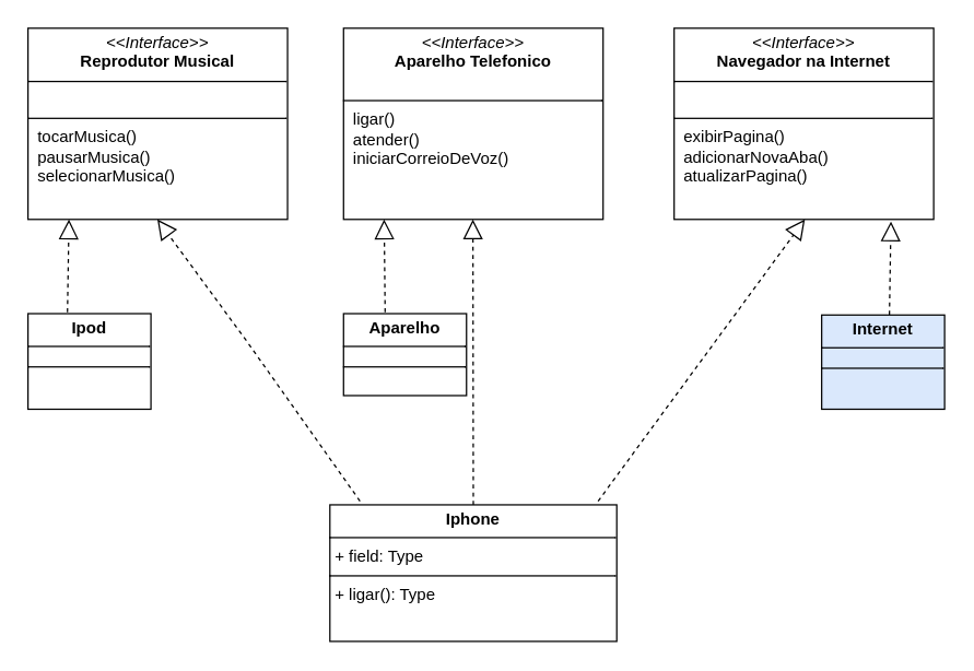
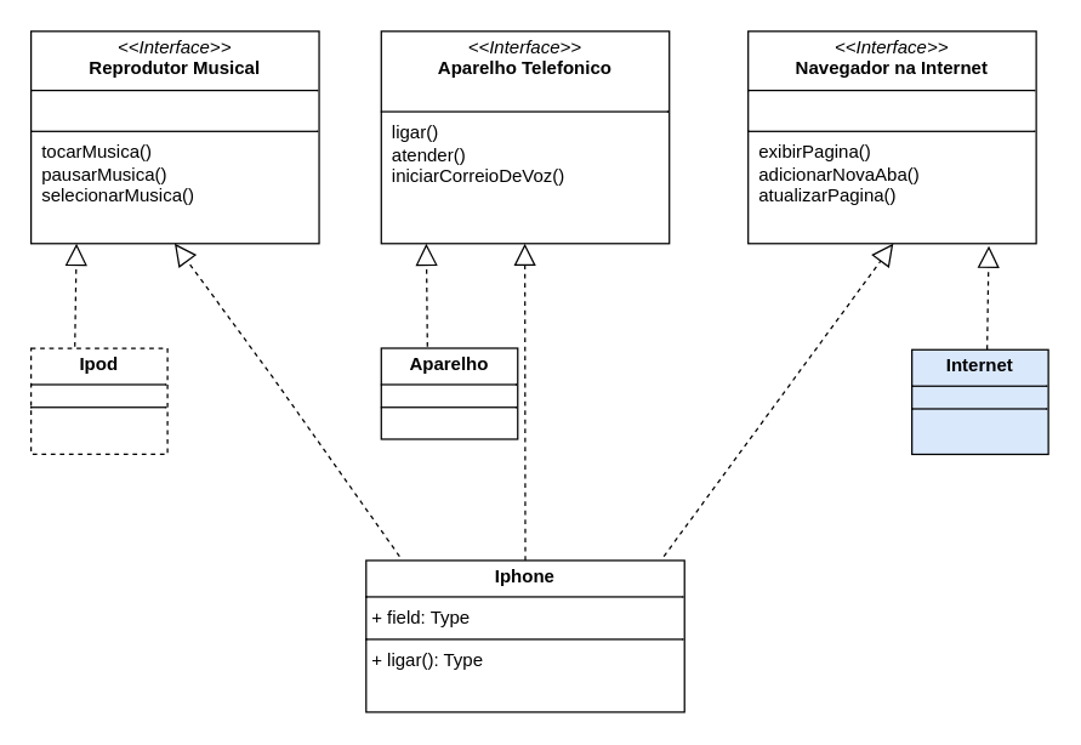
  <mxCell id="0" />
  <mxCell id="1" parent="0" />
  <mxCell id="2" value="&lt;p style=&quot;margin:0px;margin-top:4px;text-align:center;&quot;&gt;&lt;i&gt;&amp;lt;&amp;lt;Interface&amp;gt;&amp;gt;&lt;/i&gt;&lt;br&gt;&lt;b&gt;Reprodutor Musical&lt;/b&gt;&lt;/p&gt;&lt;hr size=&quot;1&quot; style=&quot;border-style:solid;&quot;&gt;&lt;p style=&quot;margin:0px;margin-left:4px;&quot;&gt;&lt;br&gt;&lt;/p&gt;&lt;hr size=&quot;1&quot; style=&quot;border-style:solid;&quot;&gt;&lt;p style=&quot;margin:0px;margin-left:4px;&quot;&gt;&amp;nbsp;tocarMusica()&lt;br&gt;&amp;nbsp;pausarMusica()&lt;/p&gt;&lt;p style=&quot;margin:0px;margin-left:4px;&quot;&gt;&amp;nbsp;selecionarMusica()&lt;br&gt;&lt;/p&gt;" style="verticalAlign=top;align=left;overflow=fill;html=1;whiteSpace=wrap;" vertex="1" parent="1"><mxGeometry x="20" y="20" width="190" height="140" as="geometry" /></mxCell>
  <mxCell id="3" value="&lt;p style=&quot;margin:0px;margin-top:4px;text-align:center;&quot;&gt;&lt;i&gt;&amp;lt;&amp;lt;Interface&amp;gt;&amp;gt;&lt;/i&gt;&lt;br&gt;&lt;b&gt;Aparelho Telefonico&lt;/b&gt;&lt;/p&gt;&lt;p style=&quot;margin:0px;margin-left:4px;&quot;&gt;&lt;br&gt;&lt;/p&gt;&lt;hr size=&quot;1&quot; style=&quot;border-style:solid;&quot;&gt;&lt;p style=&quot;margin:0px;margin-left:4px;&quot;&gt;&amp;nbsp;ligar()&lt;br&gt;&amp;nbsp;atender()&lt;/p&gt;&lt;p style=&quot;margin:0px;margin-left:4px;&quot;&gt;&amp;nbsp;iniciarCorreioDeVoz()&lt;br&gt;&lt;/p&gt;" style="verticalAlign=top;align=left;overflow=fill;html=1;whiteSpace=wrap;" vertex="1" parent="1"><mxGeometry x="251" y="20" width="190" height="140" as="geometry" /></mxCell>
  <mxCell id="4" value="&lt;p style=&quot;margin:0px;margin-top:4px;text-align:center;&quot;&gt;&lt;i&gt;&amp;lt;&amp;lt;Interface&amp;gt;&amp;gt;&lt;/i&gt;&lt;br&gt;&lt;b&gt;Navegador na Internet&lt;/b&gt;&lt;/p&gt;&lt;hr size=&quot;1&quot; style=&quot;border-style:solid;&quot;&gt;&lt;p style=&quot;margin:0px;margin-left:4px;&quot;&gt;&lt;br&gt;&lt;/p&gt;&lt;hr size=&quot;1&quot; style=&quot;border-style:solid;&quot;&gt;&lt;p style=&quot;margin:0px;margin-left:4px;&quot;&gt;&amp;nbsp;exibirPagina()&lt;br&gt;&amp;nbsp;adicionarNovaAba()&lt;/p&gt;&lt;p style=&quot;margin:0px;margin-left:4px;&quot;&gt;&amp;nbsp;atualizarPagina()&lt;br&gt;&lt;/p&gt;" style="verticalAlign=top;align=left;overflow=fill;html=1;whiteSpace=wrap;" vertex="1" parent="1"><mxGeometry x="493" y="20" width="190" height="140" as="geometry" /></mxCell>
  <mxCell id="5" value="" style="endArrow=block;dashed=1;endFill=0;endSize=12;html=1;rounded=0;exitX=0.105;exitY=-0.027;exitDx=0;exitDy=0;exitPerimeter=0;" edge="1" parent="1" source="8"><mxGeometry width="160" relative="1" as="geometry"><mxPoint x="250" y="369" as="sourcePoint" /><mxPoint x="114.71" y="160" as="targetPoint" /><Array as="points"><mxPoint x="180" y="249" /></Array></mxGeometry></mxCell>
  <mxCell id="6" value="" style="endArrow=block;dashed=1;endFill=0;endSize=12;html=1;rounded=0;" edge="1" parent="1"><mxGeometry width="160" relative="1" as="geometry"><mxPoint x="346" y="369" as="sourcePoint" /><mxPoint x="345.71" y="160" as="targetPoint" /></mxGeometry></mxCell>
  <mxCell id="7" value="" style="endArrow=block;dashed=1;endFill=0;endSize=12;html=1;rounded=0;exitX=0.935;exitY=-0.027;exitDx=0;exitDy=0;exitPerimeter=0;" edge="1" parent="1" source="8"><mxGeometry width="160" relative="1" as="geometry"><mxPoint x="451" y="369" as="sourcePoint" /><mxPoint x="588.71" y="160" as="targetPoint" /></mxGeometry></mxCell>
  <mxCell id="8" value="&lt;p style=&quot;margin:0px;margin-top:4px;text-align:center;&quot;&gt;&lt;b&gt;Iphone&lt;/b&gt;&lt;/p&gt;&lt;hr size=&quot;1&quot; style=&quot;border-style:solid;&quot;&gt;&lt;p style=&quot;margin:0px;margin-left:4px;&quot;&gt;+ field: Type&lt;/p&gt;&lt;hr size=&quot;1&quot; style=&quot;border-style:solid;&quot;&gt;&lt;p style=&quot;margin:0px;margin-left:4px;&quot;&gt;+ ligar(): Type&lt;/p&gt;" style="verticalAlign=top;align=left;overflow=fill;html=1;whiteSpace=wrap;" vertex="1" parent="1"><mxGeometry x="241" y="369" width="210" height="100" as="geometry" /></mxCell>
  <mxCell id="9" value="&lt;p style=&quot;margin:0px;margin-top:4px;text-align:center;&quot;&gt;&lt;b&gt;Aparelho&lt;/b&gt;&lt;/p&gt;&lt;hr size=&quot;1&quot; style=&quot;border-style:solid;&quot;&gt;&lt;div style=&quot;height:2px;&quot;&gt;&lt;/div&gt;&lt;hr size=&quot;1&quot; style=&quot;border-style:solid;&quot;&gt;&lt;div style=&quot;height:2px;&quot;&gt;&lt;/div&gt;" style="verticalAlign=top;align=left;overflow=fill;html=1;whiteSpace=wrap;" vertex="1" parent="1"><mxGeometry x="251" y="229" width="90" height="60" as="geometry" /></mxCell>
- <mxCell id="10" value="&lt;p style=&quot;margin:0px;margin-top:4px;text-align:center;&quot;&gt;&lt;b&gt;Ipod&lt;/b&gt;&lt;/p&gt;&lt;hr size=&quot;1&quot; style=&quot;border-style:solid;&quot;&gt;&lt;div style=&quot;height:2px;&quot;&gt;&lt;/div&gt;&lt;hr size=&quot;1&quot; style=&quot;border-style:solid;&quot;&gt;&lt;div style=&quot;height:2px;&quot;&gt;&lt;/div&gt;" style="verticalAlign=top;align=left;overflow=fill;html=1;whiteSpace=wrap;" vertex="1" parent="1"><mxGeometry x="20" y="229" width="90" height="70" as="geometry" /></mxCell>
+ <mxCell id="10" value="&lt;p style=&quot;margin:0px;margin-top:4px;text-align:center;&quot;&gt;&lt;b&gt;Ipod&lt;/b&gt;&lt;/p&gt;&lt;hr size=&quot;1&quot; style=&quot;border-style:solid;&quot;&gt;&lt;div style=&quot;height:2px;&quot;&gt;&lt;/div&gt;&lt;hr size=&quot;1&quot; style=&quot;border-style:solid;&quot;&gt;&lt;div style=&quot;height:2px;&quot;&gt;&lt;/div&gt;" style="verticalAlign=top;align=left;overflow=fill;html=1;whiteSpace=wrap;dashed=1;" vertex="1" parent="1"><mxGeometry x="20" y="229" width="90" height="70" as="geometry" /></mxCell>
  <mxCell id="11" value="&lt;p style=&quot;margin:0px;margin-top:4px;text-align:center;&quot;&gt;&lt;b&gt;Internet&lt;/b&gt;&lt;/p&gt;&lt;hr size=&quot;1&quot; style=&quot;border-style:solid;&quot;&gt;&lt;div style=&quot;height:2px;&quot;&gt;&lt;/div&gt;&lt;hr size=&quot;1&quot; style=&quot;border-style:solid;&quot;&gt;&lt;div style=&quot;height:2px;&quot;&gt;&lt;/div&gt;" style="verticalAlign=top;align=left;overflow=fill;html=1;whiteSpace=wrap;fillColor=#dae8fc;" vertex="1" parent="1"><mxGeometry x="601" y="230" width="90" height="69" as="geometry" /></mxCell>
  <mxCell id="12" value="" style="endArrow=block;dashed=1;endFill=0;endSize=12;html=1;rounded=0;exitX=0.551;exitY=-0.004;exitDx=0;exitDy=0;exitPerimeter=0;" edge="1" parent="1" source="11"><mxGeometry width="160" relative="1" as="geometry"><mxPoint x="500" y="367.5" as="sourcePoint" /><mxPoint x="651.71" y="161.5" as="targetPoint" /></mxGeometry></mxCell>
  <mxCell id="13" value="" style="endArrow=block;dashed=1;endFill=0;endSize=12;html=1;rounded=0;exitX=0.338;exitY=-0.017;exitDx=0;exitDy=0;exitPerimeter=0;" edge="1" parent="1" source="9"><mxGeometry width="160" relative="1" as="geometry"><mxPoint x="280" y="219" as="sourcePoint" /><mxPoint x="280.71" y="160" as="targetPoint" /></mxGeometry></mxCell>
  <mxCell id="14" value="" style="endArrow=block;dashed=1;endFill=0;endSize=12;html=1;rounded=0;exitX=0.321;exitY=-0.014;exitDx=0;exitDy=0;exitPerimeter=0;" edge="1" parent="1" source="10"><mxGeometry width="160" relative="1" as="geometry"><mxPoint x="50" y="209" as="sourcePoint" /><mxPoint x="50" y="160" as="targetPoint" /></mxGeometry></mxCell>
